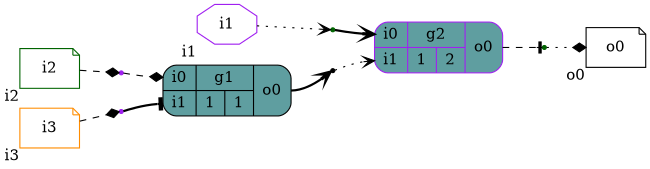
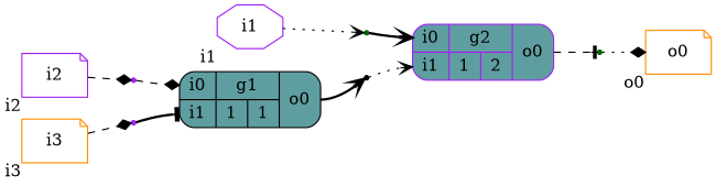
  digraph {
    rankdir=LR
    node [color=purple shape=point]
    edge [arrowhead=vee style=dashed]
    n1 [color=black fillcolor=cadetblue label="{{<i0>i0|<i1>i1}|{g1|{1|1}}|{<o0>o0}}" shape=record style="rounded,filled"]
    wg1_o0 [color=black]
    n3 [fillcolor=cadetblue label="{{<i0>i0|<i1>i1}|{g2|{1|2}}|{<o0>o0}}" shape=record style="rounded,filled"]
    wo0 [color=darkgreen]
-   o0 [color=black shape=note xlabel=o0]
+   o0 [color=darkorange shape=note xlabel=o0]
    i1 [shape=octagon xlabel=i1]
    wi1 [color=darkgreen]
-   i2 [color=darkgreen shape=note xlabel=i2]
+   i2 [shape=note xlabel=i2]
    wi2
    i3 [color=darkorange shape=note xlabel=i3]
    wi3
    n1 -> wg1_o0 [style=bold tailport=o0]
    wg1_o0 -> n3 [headport=i1 style=dotted]
    n3 -> wo0 [arrowhead=tee tailport=o0]
    wo0 -> o0 [arrowhead=diamond style=dotted]
    i1 -> wi1 [style=dotted]
    wi1 -> n3 [headport=i0 style=bold]
    i2 -> wi2 [arrowhead=diamond]
    wi2 -> n1 [arrowhead=diamond headport=i0]
    i3 -> wi3 [arrowhead=diamond]
    wi3 -> n1 [arrowhead=tee headport=i1 style=bold]
  }
